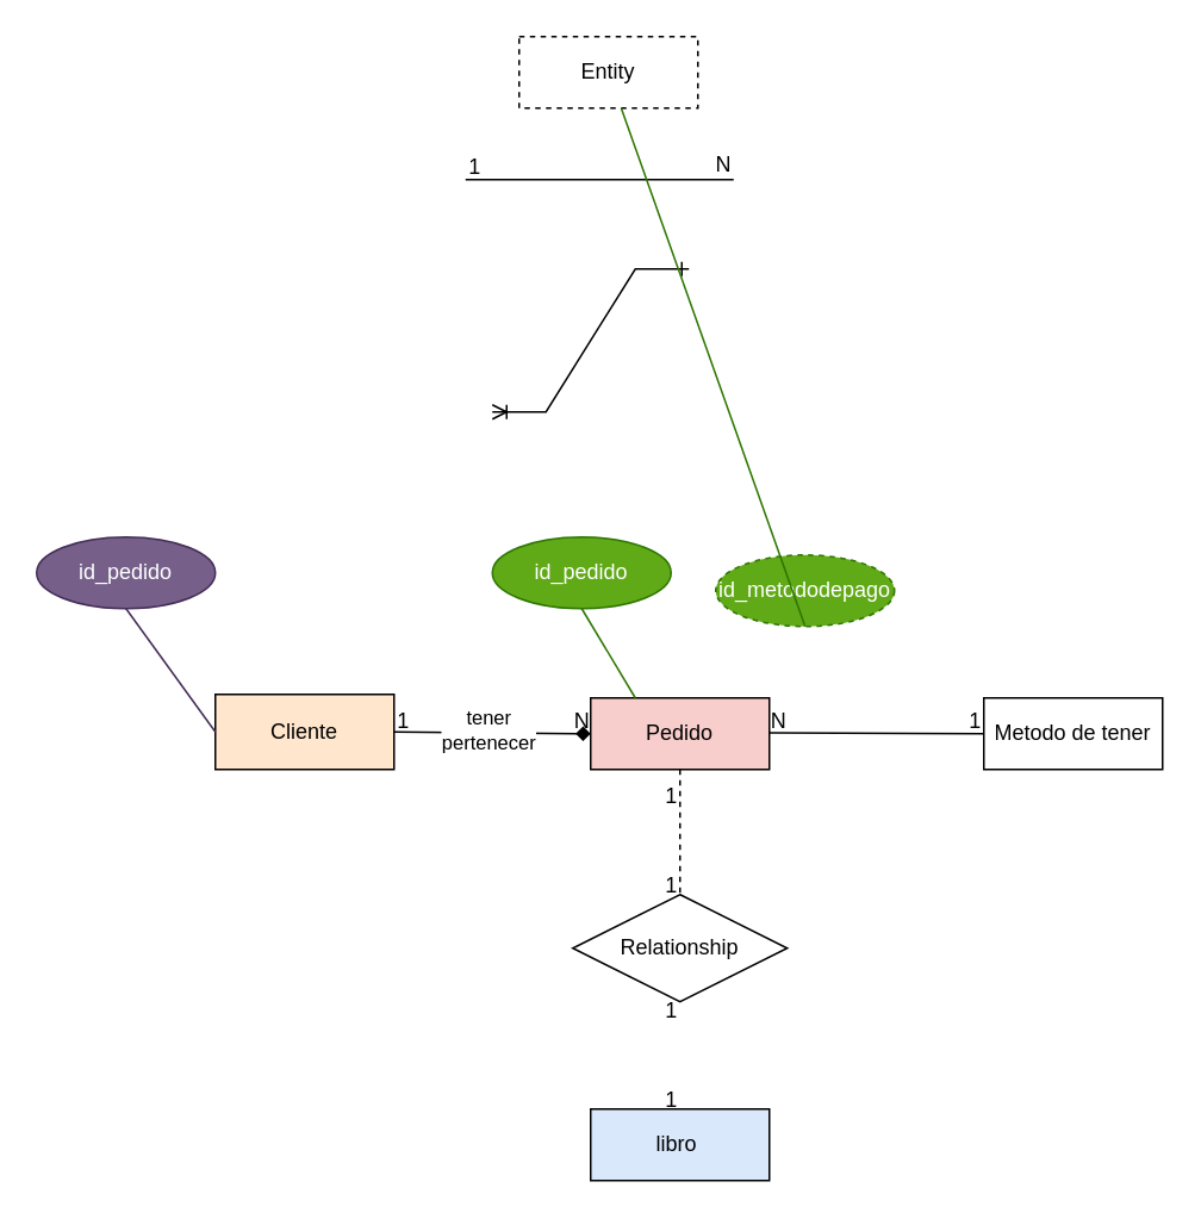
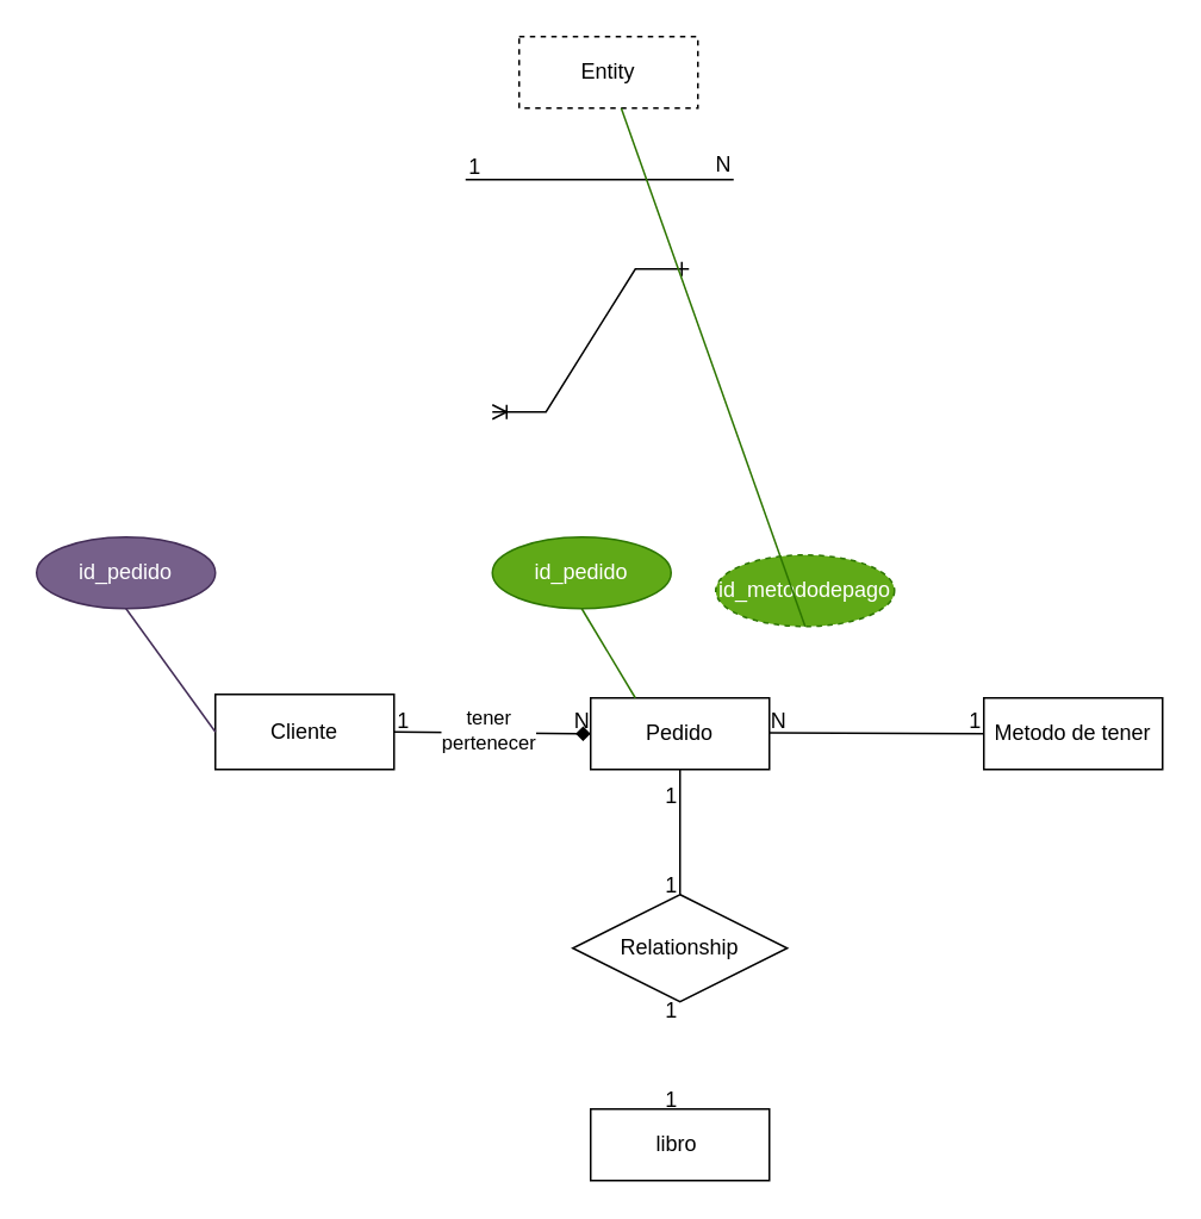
  <mxCell id="0" />
  <mxCell id="1" parent="0" />
  <mxCell id="2" value="Entity" style="whiteSpace=wrap;html=1;align=center;dashed=1;" vertex="1" parent="1"><mxGeometry x="290" y="20" width="100" height="40" as="geometry" /></mxCell>
  <mxCell id="3" value="" style="endArrow=none;html=1;rounded=0;" edge="1" parent="1"><mxGeometry relative="1" as="geometry"><mxPoint x="260" y="100" as="sourcePoint" /><mxPoint x="410" y="100" as="targetPoint" /></mxGeometry></mxCell>
  <mxCell id="4" value="N" style="resizable=0;html=1;whiteSpace=wrap;align=right;verticalAlign=bottom;" connectable="0" vertex="1" parent="3"><mxGeometry x="1" relative="1" as="geometry" /></mxCell>
  <mxCell id="5" value="1" style="text;html=1;align=center;verticalAlign=middle;resizable=0;points=[];autosize=1;strokeColor=none;fillColor=none;" vertex="1" parent="1"><mxGeometry x="250" y="78" width="30" height="30" as="geometry" /></mxCell>
  <mxCell id="6" value="" style="edgeStyle=entityRelationEdgeStyle;fontSize=12;html=1;endArrow=ERone;startArrow=ERoneToMany;rounded=0;endFill=0;" edge="1" parent="1"><mxGeometry width="100" height="100" relative="1" as="geometry"><mxPoint x="275" y="230" as="sourcePoint" /><mxPoint x="385" y="150" as="targetPoint" /><Array as="points"><mxPoint x="325" y="170" /><mxPoint x="345" y="220" /><mxPoint x="335" y="180" /></Array></mxGeometry></mxCell>
- <mxCell id="7" value="Cliente" style="whiteSpace=wrap;html=1;align=center;fillColor=#ffe6cc;" vertex="1" parent="1"><mxGeometry x="120" y="388" width="100" height="42" as="geometry" /></mxCell>
- <mxCell id="8" value="Pedido" style="whiteSpace=wrap;html=1;align=center;fillColor=#f8cecc;" vertex="1" parent="1"><mxGeometry x="330" y="390" width="100" height="40" as="geometry" /></mxCell>
+ <mxCell id="7" value="Cliente" style="whiteSpace=wrap;html=1;align=center;" vertex="1" parent="1"><mxGeometry x="120" y="388" width="100" height="42" as="geometry" /></mxCell>
+ <mxCell id="8" value="Pedido" style="whiteSpace=wrap;html=1;align=center;" vertex="1" parent="1"><mxGeometry x="330" y="390" width="100" height="40" as="geometry" /></mxCell>
  <mxCell id="9" value="Metodo de tener" style="whiteSpace=wrap;html=1;align=center;" vertex="1" parent="1"><mxGeometry x="550" y="390" width="100" height="40" as="geometry" /></mxCell>
  <mxCell id="10" value="Relationship" style="shape=rhombus;perimeter=rhombusPerimeter;whiteSpace=wrap;html=1;align=center;" vertex="1" parent="1"><mxGeometry x="320" y="500" width="120" height="60" as="geometry" /></mxCell>
  <mxCell id="11" value="" style="endArrow=none;html=1;rounded=0;entryX=0;entryY=0.5;entryDx=0;entryDy=0;" edge="1" parent="1" target="9"><mxGeometry relative="1" as="geometry"><mxPoint x="430" y="409.5" as="sourcePoint" /><mxPoint x="590" y="409.5" as="targetPoint" /></mxGeometry></mxCell>
  <mxCell id="12" value="" style="endArrow=diamond;html=1;rounded=0;exitX=1;exitY=0.5;exitDx=0;exitDy=0;entryX=0;entryY=0.5;entryDx=0;entryDy=0;" edge="1" parent="1" source="7" target="8"><mxGeometry relative="1" as="geometry"><mxPoint x="260" y="490" as="sourcePoint" /><mxPoint x="420" y="490" as="targetPoint" /></mxGeometry></mxCell>
  <mxCell id="13" value="tener&lt;div&gt;pertenecer&lt;/div&gt;" style="edgeLabel;html=1;align=center;verticalAlign=middle;resizable=0;points=[];" vertex="1" connectable="0" parent="12"><mxGeometry x="-0.051" y="2" relative="1" as="geometry"><mxPoint as="offset" /></mxGeometry></mxCell>
- <mxCell id="14" value="libro&amp;nbsp;" style="whiteSpace=wrap;html=1;align=center;fillColor=#dae8fc;" vertex="1" parent="1"><mxGeometry x="330" y="620" width="100" height="40" as="geometry" /></mxCell>
+ <mxCell id="14" value="libro&amp;nbsp;" style="whiteSpace=wrap;html=1;align=center;" vertex="1" parent="1"><mxGeometry x="330" y="620" width="100" height="40" as="geometry" /></mxCell>
  <mxCell id="15" value="N" style="text;html=1;align=center;verticalAlign=middle;resizable=0;points=[];autosize=1;strokeColor=none;fillColor=none;" vertex="1" parent="1"><mxGeometry x="310" y="388" width="30" height="30" as="geometry" /></mxCell>
  <mxCell id="16" value="1" style="text;html=1;align=center;verticalAlign=middle;resizable=0;points=[];autosize=1;strokeColor=none;fillColor=none;" vertex="1" parent="1"><mxGeometry x="530" y="388" width="30" height="30" as="geometry" /></mxCell>
  <mxCell id="17" value="1" style="text;html=1;align=center;verticalAlign=middle;resizable=0;points=[];autosize=1;strokeColor=none;fillColor=none;" vertex="1" parent="1"><mxGeometry x="360" y="430" width="30" height="30" as="geometry" /></mxCell>
- <mxCell id="18" value="" style="endArrow=none;html=1;rounded=0;exitX=0.5;exitY=1;exitDx=0;exitDy=0;entryX=0.5;entryY=0;entryDx=0;entryDy=0;dashed=1;" edge="1" parent="1" source="8" target="10"><mxGeometry relative="1" as="geometry"><mxPoint x="260" y="490" as="sourcePoint" /><mxPoint x="420" y="490" as="targetPoint" /></mxGeometry></mxCell>
+ <mxCell id="18" value="" style="endArrow=none;html=1;rounded=0;exitX=0.5;exitY=1;exitDx=0;exitDy=0;entryX=0.5;entryY=0;entryDx=0;entryDy=0;" edge="1" parent="1" source="8" target="10"><mxGeometry relative="1" as="geometry"><mxPoint x="260" y="490" as="sourcePoint" /><mxPoint x="420" y="490" as="targetPoint" /></mxGeometry></mxCell>
  <mxCell id="19" value="1" style="text;html=1;align=center;verticalAlign=middle;resizable=0;points=[];autosize=1;strokeColor=none;fillColor=none;" vertex="1" parent="1"><mxGeometry x="360" y="480" width="30" height="30" as="geometry" /></mxCell>
  <mxCell id="20" value="1" style="text;html=1;align=center;verticalAlign=middle;resizable=0;points=[];autosize=1;strokeColor=none;fillColor=none;" vertex="1" parent="1"><mxGeometry x="360" y="550" width="30" height="30" as="geometry" /></mxCell>
  <mxCell id="21" value="1" style="text;html=1;align=center;verticalAlign=middle;resizable=0;points=[];autosize=1;strokeColor=none;fillColor=none;" vertex="1" parent="1"><mxGeometry x="360" y="600" width="30" height="30" as="geometry" /></mxCell>
  <mxCell id="22" value="id_pedido" style="ellipse;whiteSpace=wrap;html=1;align=center;fillColor=#76608a;fontColor=#ffffff;strokeColor=#432D57;" vertex="1" parent="1"><mxGeometry x="20" y="300" width="100" height="40" as="geometry" /></mxCell>
  <mxCell id="23" value="id_metododepago" style="ellipse;whiteSpace=wrap;html=1;align=center;fillColor=#60a917;fontColor=#ffffff;strokeColor=#2D7600;dashed=1;" vertex="1" parent="1"><mxGeometry x="400" y="310" width="100" height="40" as="geometry" /></mxCell>
  <mxCell id="24" value="" style="endArrow=none;html=1;rounded=0;exitX=0.5;exitY=1;exitDx=0;exitDy=0;entryX=0;entryY=0.5;entryDx=0;entryDy=0;fillColor=#76608a;strokeColor=#432D57;" edge="1" parent="1" source="22" target="7"><mxGeometry relative="1" as="geometry"><mxPoint x="260" y="390" as="sourcePoint" /><mxPoint x="420" y="390" as="targetPoint" /></mxGeometry></mxCell>
  <mxCell id="25" value="id_pedido" style="ellipse;whiteSpace=wrap;html=1;align=center;fillColor=#60a917;fontColor=#ffffff;strokeColor=#2D7600;" vertex="1" parent="1"><mxGeometry x="275" y="300" width="100" height="40" as="geometry" /></mxCell>
  <mxCell id="26" value="" style="endArrow=none;html=1;rounded=0;exitX=0.5;exitY=1;exitDx=0;exitDy=0;entryX=0.25;entryY=0;entryDx=0;entryDy=0;fillColor=#60a917;strokeColor=#2D7600;" edge="1" parent="1" source="25" target="8"><mxGeometry relative="1" as="geometry"><mxPoint x="260" y="390" as="sourcePoint" /><mxPoint x="420" y="390" as="targetPoint" /></mxGeometry></mxCell>
  <mxCell id="27" value="" style="endArrow=none;html=1;rounded=0;exitX=0.5;exitY=1;exitDx=0;exitDy=0;fillColor=#60a917;strokeColor=#2D7600;" edge="1" parent="1" source="23" target="2"><mxGeometry relative="1" as="geometry"><mxPoint x="260" y="390" as="sourcePoint" /><mxPoint x="420" y="390" as="targetPoint" /></mxGeometry></mxCell>
  <mxCell id="28" value="1" style="text;html=1;align=center;verticalAlign=middle;resizable=0;points=[];autosize=1;strokeColor=none;fillColor=none;" vertex="1" parent="1"><mxGeometry x="210" y="388" width="30" height="30" as="geometry" /></mxCell>
  <mxCell id="29" value="N" style="text;html=1;align=center;verticalAlign=middle;resizable=0;points=[];autosize=1;strokeColor=none;fillColor=none;" vertex="1" parent="1"><mxGeometry x="420" y="388" width="30" height="30" as="geometry" /></mxCell>
